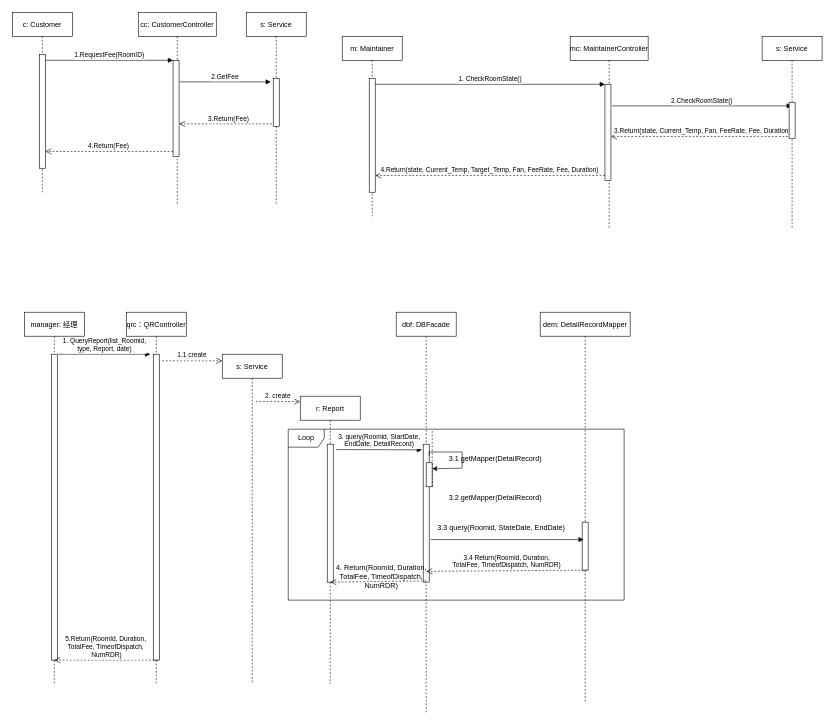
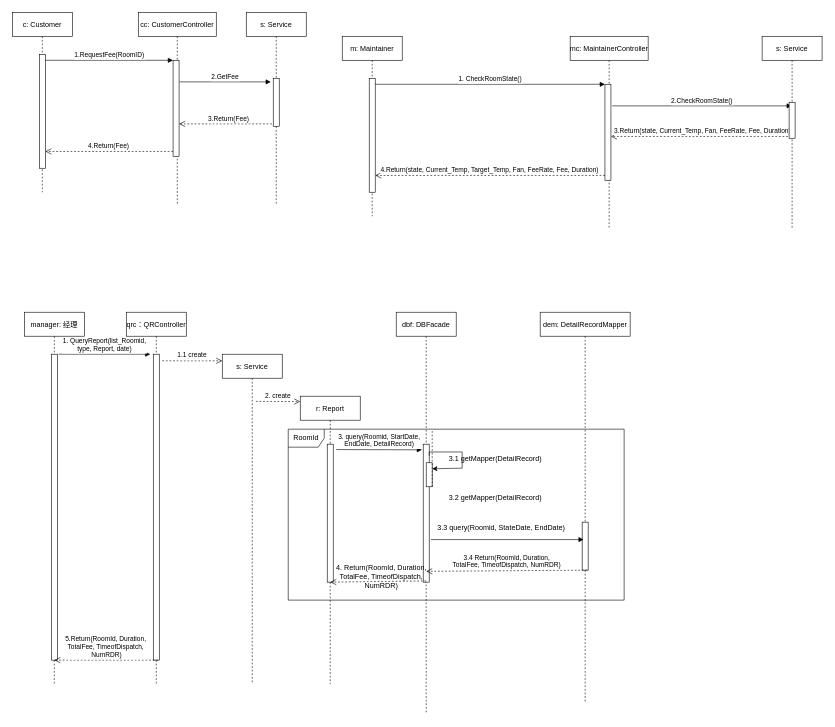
  <mxCell id="0" />
  <mxCell id="1" parent="0" />
  <mxCell id="2" value="c: Customer" style="shape=umlLifeline;perimeter=lifelinePerimeter;container=1;collapsible=0;recursiveResize=0;rounded=0;shadow=0;strokeWidth=1;" parent="1" vertex="1"><mxGeometry x="20" y="20" width="100" height="300" as="geometry" /></mxCell>
  <mxCell id="3" value="" style="points=[];perimeter=orthogonalPerimeter;rounded=0;shadow=0;strokeWidth=1;" parent="2" vertex="1"><mxGeometry x="45" y="70" width="10" height="190" as="geometry" /></mxCell>
  <mxCell id="4" value="cc: CustomerController" style="shape=umlLifeline;perimeter=lifelinePerimeter;container=1;collapsible=0;recursiveResize=0;rounded=0;shadow=0;strokeWidth=1;" parent="1" vertex="1"><mxGeometry x="230" y="20" width="130" height="320" as="geometry" /></mxCell>
  <mxCell id="5" value="" style="points=[];perimeter=orthogonalPerimeter;rounded=0;shadow=0;strokeWidth=1;" parent="4" vertex="1"><mxGeometry x="58" y="80" width="10" height="160" as="geometry" /></mxCell>
  <mxCell id="6" value="4.Return(Fee)" style="verticalAlign=bottom;endArrow=open;dashed=1;endSize=8;exitX=0;exitY=0.95;shadow=0;strokeWidth=1;" parent="1" source="5" target="3" edge="1"><mxGeometry relative="1" as="geometry"><mxPoint x="175" y="176" as="targetPoint" /></mxGeometry></mxCell>
  <mxCell id="7" value="1.RequestFee(RoomID)" style="verticalAlign=bottom;endArrow=block;entryX=0;entryY=0;shadow=0;strokeWidth=1;" parent="1" source="3" target="5" edge="1"><mxGeometry relative="1" as="geometry"><mxPoint x="175" y="100" as="sourcePoint" /></mxGeometry></mxCell>
  <mxCell id="8" value="2.GetFee" style="verticalAlign=bottom;endArrow=block;shadow=0;strokeWidth=1;" parent="1" edge="1"><mxGeometry relative="1" as="geometry"><mxPoint x="299" y="136" as="sourcePoint" /><mxPoint x="451" y="136" as="targetPoint" /></mxGeometry></mxCell>
  <mxCell id="9" value="3.Return(Fee)" style="verticalAlign=bottom;endArrow=open;dashed=1;endSize=8;exitX=1;exitY=0.95;shadow=0;strokeWidth=1;" parent="1" source="11" target="5" edge="1"><mxGeometry relative="1" as="geometry"><mxPoint x="140" y="197" as="targetPoint" /></mxGeometry></mxCell>
  <mxCell id="10" value="s: Service" style="shape=umlLifeline;perimeter=lifelinePerimeter;container=1;collapsible=0;recursiveResize=0;rounded=0;shadow=0;strokeWidth=1;" vertex="1" parent="1"><mxGeometry x="410" y="20" width="100" height="320" as="geometry" /></mxCell>
  <mxCell id="11" value="" style="points=[];perimeter=orthogonalPerimeter;rounded=0;shadow=0;strokeWidth=1;" parent="10" vertex="1"><mxGeometry x="45" y="110" width="10" height="80" as="geometry" /></mxCell>
  <mxCell id="12" value="m: Maintainer" style="shape=umlLifeline;perimeter=lifelinePerimeter;container=1;collapsible=0;recursiveResize=0;rounded=0;shadow=0;strokeWidth=1;" vertex="1" parent="1"><mxGeometry x="570" y="60" width="100" height="300" as="geometry" /></mxCell>
  <mxCell id="13" value="" style="points=[];perimeter=orthogonalPerimeter;rounded=0;shadow=0;strokeWidth=1;" vertex="1" parent="12"><mxGeometry x="45" y="70" width="10" height="190" as="geometry" /></mxCell>
  <mxCell id="14" value="mc: MaintainerController" style="shape=umlLifeline;perimeter=lifelinePerimeter;container=1;collapsible=0;recursiveResize=0;rounded=0;shadow=0;strokeWidth=1;" vertex="1" parent="1"><mxGeometry x="950" y="60" width="130" height="320" as="geometry" /></mxCell>
  <mxCell id="15" value="" style="points=[];perimeter=orthogonalPerimeter;rounded=0;shadow=0;strokeWidth=1;" vertex="1" parent="14"><mxGeometry x="58" y="80" width="10" height="160" as="geometry" /></mxCell>
  <mxCell id="16" value="4.Return(state, Current_Temp, Target_Temp, Fan, FeeRate, Fee, Duration)" style="verticalAlign=bottom;endArrow=open;dashed=1;endSize=8;exitX=0;exitY=0.95;shadow=0;strokeWidth=1;" edge="1" parent="1" source="15" target="13"><mxGeometry relative="1" as="geometry"><mxPoint x="815" y="216" as="targetPoint" /></mxGeometry></mxCell>
  <mxCell id="17" value="1. CheckRoomState()" style="verticalAlign=bottom;endArrow=block;entryX=0;entryY=0;shadow=0;strokeWidth=1;" edge="1" parent="1" source="13" target="15"><mxGeometry relative="1" as="geometry"><mxPoint x="815" y="140" as="sourcePoint" /></mxGeometry></mxCell>
  <mxCell id="18" value="2.CheckRoomState()" style="verticalAlign=bottom;endArrow=block;shadow=0;strokeWidth=1;" edge="1" parent="1" target="20"><mxGeometry relative="1" as="geometry"><mxPoint x="1020" y="176" as="sourcePoint" /><mxPoint x="1091" y="176" as="targetPoint" /></mxGeometry></mxCell>
  <mxCell id="19" value="3.Return(state, Current_Temp, Fan, FeeRate, Fee, Duration)" style="verticalAlign=bottom;endArrow=open;dashed=1;endSize=8;exitX=1;exitY=0.95;shadow=0;strokeWidth=1;" edge="1" parent="1" source="21" target="15"><mxGeometry relative="1" as="geometry"><mxPoint x="780" y="237" as="targetPoint" /></mxGeometry></mxCell>
  <mxCell id="20" value="s: Service" style="shape=umlLifeline;perimeter=lifelinePerimeter;container=1;collapsible=0;recursiveResize=0;rounded=0;shadow=0;strokeWidth=1;" vertex="1" parent="1"><mxGeometry x="1270" y="60" width="100" height="320" as="geometry" /></mxCell>
  <mxCell id="21" value="" style="points=[];perimeter=orthogonalPerimeter;rounded=0;shadow=0;strokeWidth=1;" vertex="1" parent="20"><mxGeometry x="45" y="110" width="10" height="60" as="geometry" /></mxCell>
  <mxCell id="22" value="manager: 经理" style="shape=umlLifeline;perimeter=lifelinePerimeter;container=1;collapsible=0;recursiveResize=0;rounded=0;shadow=0;strokeWidth=1;" vertex="1" parent="1"><mxGeometry x="40" y="520" width="100" height="620" as="geometry" /></mxCell>
  <mxCell id="23" value="" style="points=[];perimeter=orthogonalPerimeter;rounded=0;shadow=0;strokeWidth=1;" vertex="1" parent="22"><mxGeometry x="45" y="70" width="10" height="510" as="geometry" /></mxCell>
  <mxCell id="24" value="qrc：QRController" style="shape=umlLifeline;perimeter=lifelinePerimeter;container=1;collapsible=0;recursiveResize=0;rounded=0;shadow=0;strokeWidth=1;" vertex="1" parent="1"><mxGeometry x="210" y="520" width="100" height="620" as="geometry" /></mxCell>
  <mxCell id="25" value="" style="points=[];perimeter=orthogonalPerimeter;rounded=0;shadow=0;strokeWidth=1;" vertex="1" parent="24"><mxGeometry x="45" y="70" width="10" height="510" as="geometry" /></mxCell>
  <mxCell id="26" value="s: Service" style="shape=umlLifeline;perimeter=lifelinePerimeter;container=1;collapsible=0;recursiveResize=0;rounded=0;shadow=0;strokeWidth=1;" vertex="1" parent="1"><mxGeometry x="370" y="590" width="100" height="550" as="geometry" /></mxCell>
  <mxCell id="27" value="r: Report" style="shape=umlLifeline;perimeter=lifelinePerimeter;container=1;collapsible=0;recursiveResize=0;rounded=0;shadow=0;strokeWidth=1;" vertex="1" parent="1"><mxGeometry x="500" y="660" width="100" height="480" as="geometry" /></mxCell>
  <mxCell id="28" value="" style="points=[];perimeter=orthogonalPerimeter;rounded=0;shadow=0;strokeWidth=1;" vertex="1" parent="27"><mxGeometry x="45" y="80" width="10" height="230" as="geometry" /></mxCell>
  <mxCell id="29" value="dbf: DBFacade" style="shape=umlLifeline;perimeter=lifelinePerimeter;container=1;collapsible=0;recursiveResize=0;rounded=0;shadow=0;strokeWidth=1;" vertex="1" parent="1"><mxGeometry x="660" y="520" width="100" height="670" as="geometry" /></mxCell>
  <mxCell id="30" value="" style="points=[];perimeter=orthogonalPerimeter;rounded=0;shadow=0;strokeWidth=1;" vertex="1" parent="29"><mxGeometry x="45" y="220" width="10" height="230" as="geometry" /></mxCell>
  <mxCell id="31" value="dem: DetailRecordMapper" style="shape=umlLifeline;perimeter=lifelinePerimeter;container=1;collapsible=0;recursiveResize=0;rounded=0;shadow=0;strokeWidth=1;" vertex="1" parent="1"><mxGeometry x="900" y="520" width="150" height="650" as="geometry" /></mxCell>
  <mxCell id="32" value="" style="points=[];perimeter=orthogonalPerimeter;rounded=0;shadow=0;strokeWidth=1;" vertex="1" parent="31"><mxGeometry x="70" y="350" width="10" height="80" as="geometry" /></mxCell>
  <mxCell id="33" value="1. QueryReport(list_Roomid, &#10;type, Report, date)" style="verticalAlign=bottom;endArrow=block;shadow=0;strokeWidth=1;" edge="1" parent="1"><mxGeometry relative="1" as="geometry"><mxPoint x="97" y="590" as="sourcePoint" /><mxPoint x="250" y="590" as="targetPoint" /></mxGeometry></mxCell>
  <mxCell id="34" value="1.1 create" style="verticalAlign=bottom;endArrow=open;dashed=1;endSize=8;shadow=0;strokeWidth=1;" edge="1" parent="1"><mxGeometry relative="1" as="geometry"><mxPoint x="370" y="601" as="targetPoint" /><mxPoint x="270" y="601" as="sourcePoint" /></mxGeometry></mxCell>
  <mxCell id="35" value="2. create" style="verticalAlign=bottom;endArrow=open;dashed=1;endSize=8;shadow=0;strokeWidth=1;exitX=1.106;exitY=0.072;exitDx=0;exitDy=0;exitPerimeter=0;" edge="1" parent="1"><mxGeometry relative="1" as="geometry"><mxPoint x="500" y="669" as="targetPoint" /><mxPoint x="426.06" y="668.64" as="sourcePoint" /></mxGeometry></mxCell>
  <mxCell id="36" value="3. query(Roomid, StartDate, &#10;EndDate, DetailRecord)" style="verticalAlign=bottom;endArrow=block;shadow=0;strokeWidth=1;" edge="1" parent="1"><mxGeometry relative="1" as="geometry"><mxPoint x="560" y="749" as="sourcePoint" /><mxPoint x="703" y="749.41" as="targetPoint" /></mxGeometry></mxCell>
  <mxCell id="37" value="" style="points=[];perimeter=orthogonalPerimeter;rounded=0;shadow=0;strokeWidth=1;" vertex="1" parent="1"><mxGeometry x="710" y="771" width="10" height="40" as="geometry" /></mxCell>
  <mxCell id="38" style="edgeStyle=orthogonalEdgeStyle;rounded=0;orthogonalLoop=1;jettySize=auto;html=1;exitX=1;exitY=0.083;exitDx=0;exitDy=0;exitPerimeter=0;entryX=1;entryY=0.25;entryDx=0;entryDy=0;entryPerimeter=0;" edge="1" parent="1" source="30" target="37"><mxGeometry relative="1" as="geometry"><mxPoint x="730" y="780" as="targetPoint" /><mxPoint x="720" y="770" as="sourcePoint" /><Array as="points"><mxPoint x="770" y="753" /><mxPoint x="770" y="780" /></Array></mxGeometry></mxCell>
  <mxCell id="39" value="3.1 getMapper(DetailRecord)" style="text;html=1;align=center;verticalAlign=middle;resizable=0;points=[];autosize=1;strokeColor=none;" vertex="1" parent="1"><mxGeometry x="740" y="755" width="170" height="20" as="geometry" /></mxCell>
  <mxCell id="40" value="3.2 getMapper(DetailRecord)" style="text;html=1;align=center;verticalAlign=middle;resizable=0;points=[];autosize=1;strokeColor=none;" vertex="1" parent="1"><mxGeometry x="740" y="820" width="170" height="20" as="geometry" /></mxCell>
  <mxCell id="41" value="" style="verticalAlign=bottom;endArrow=block;shadow=0;strokeWidth=1;" edge="1" parent="1"><mxGeometry x="0.818" y="9" relative="1" as="geometry"><mxPoint x="718" y="899" as="sourcePoint" /><mxPoint x="972.5" y="899" as="targetPoint" /><mxPoint x="1" as="offset" /></mxGeometry></mxCell>
  <mxCell id="42" value="3.3 query(Roomid, StateDate, EndDate)" style="text;html=1;align=center;verticalAlign=middle;resizable=0;points=[];autosize=1;strokeColor=none;" vertex="1" parent="1"><mxGeometry x="720" y="870" width="230" height="20" as="geometry" /></mxCell>
  <mxCell id="43" value="3.4 Return(RoomId, Duration, &#10;TotalFee, TimeofDispatch, NumRDR)" style="verticalAlign=bottom;endArrow=open;dashed=1;endSize=8;shadow=0;strokeWidth=1;exitX=0.524;exitY=0.956;exitDx=0;exitDy=0;exitPerimeter=0;" edge="1" parent="1"><mxGeometry relative="1" as="geometry"><mxPoint x="710" y="952" as="targetPoint" /><mxPoint x="978.6" y="950" as="sourcePoint" /></mxGeometry></mxCell>
  <mxCell id="44" value="" style="verticalAlign=bottom;endArrow=open;dashed=1;endSize=8;shadow=0;strokeWidth=1;exitX=0.524;exitY=0.956;exitDx=0;exitDy=0;exitPerimeter=0;" edge="1" parent="1"><mxGeometry relative="1" as="geometry"><mxPoint x="550" y="970" as="targetPoint" /><mxPoint x="710" y="968" as="sourcePoint" /></mxGeometry></mxCell>
  <mxCell id="45" value="4. Return(RoomId, Duration, &lt;br&gt;TotalFee, TimeofDispatch,&lt;br&gt;NumRDR)" style="text;html=1;align=center;verticalAlign=middle;resizable=0;points=[];autosize=1;strokeColor=none;" vertex="1" parent="1"><mxGeometry x="550" y="936" width="170" height="50" as="geometry" /></mxCell>
- <mxCell id="46" value="Loop" style="shape=umlFrame;whiteSpace=wrap;html=1;" vertex="1" parent="1"><mxGeometry x="480" y="715" width="560" height="285" as="geometry" /></mxCell>
+ <mxCell id="46" value="RoomId" style="shape=umlFrame;whiteSpace=wrap;html=1;" vertex="1" parent="1"><mxGeometry x="480" y="715" width="560" height="285" as="geometry" /></mxCell>
  <mxCell id="47" value="" style="verticalAlign=bottom;endArrow=none;dashed=1;endSize=8;shadow=0;strokeWidth=1;exitX=1.106;exitY=0.072;exitDx=0;exitDy=0;exitPerimeter=0;elbow=vertical;edgeStyle=orthogonalEdgeStyle;rounded=0;" edge="1" parent="1" target="46"><mxGeometry relative="1" as="geometry"><mxPoint x="709.324" y="851" as="targetPoint" /><mxPoint x="720" y="811.06" as="sourcePoint" /><Array as="points"><mxPoint x="770" y="811" /><mxPoint x="770" y="851" /></Array></mxGeometry></mxCell>
  <mxCell id="48" value="5.Return(RoomId, Duration,&#10;TotalFee, TimeofDispatch,&#10; NumRDR)" style="verticalAlign=bottom;endArrow=open;dashed=1;endSize=8;exitX=0;exitY=0.95;shadow=0;strokeWidth=1;" edge="1" parent="1"><mxGeometry relative="1" as="geometry"><mxPoint x="90" y="1100" as="targetPoint" /><mxPoint x="263" y="1100" as="sourcePoint" /></mxGeometry></mxCell>
